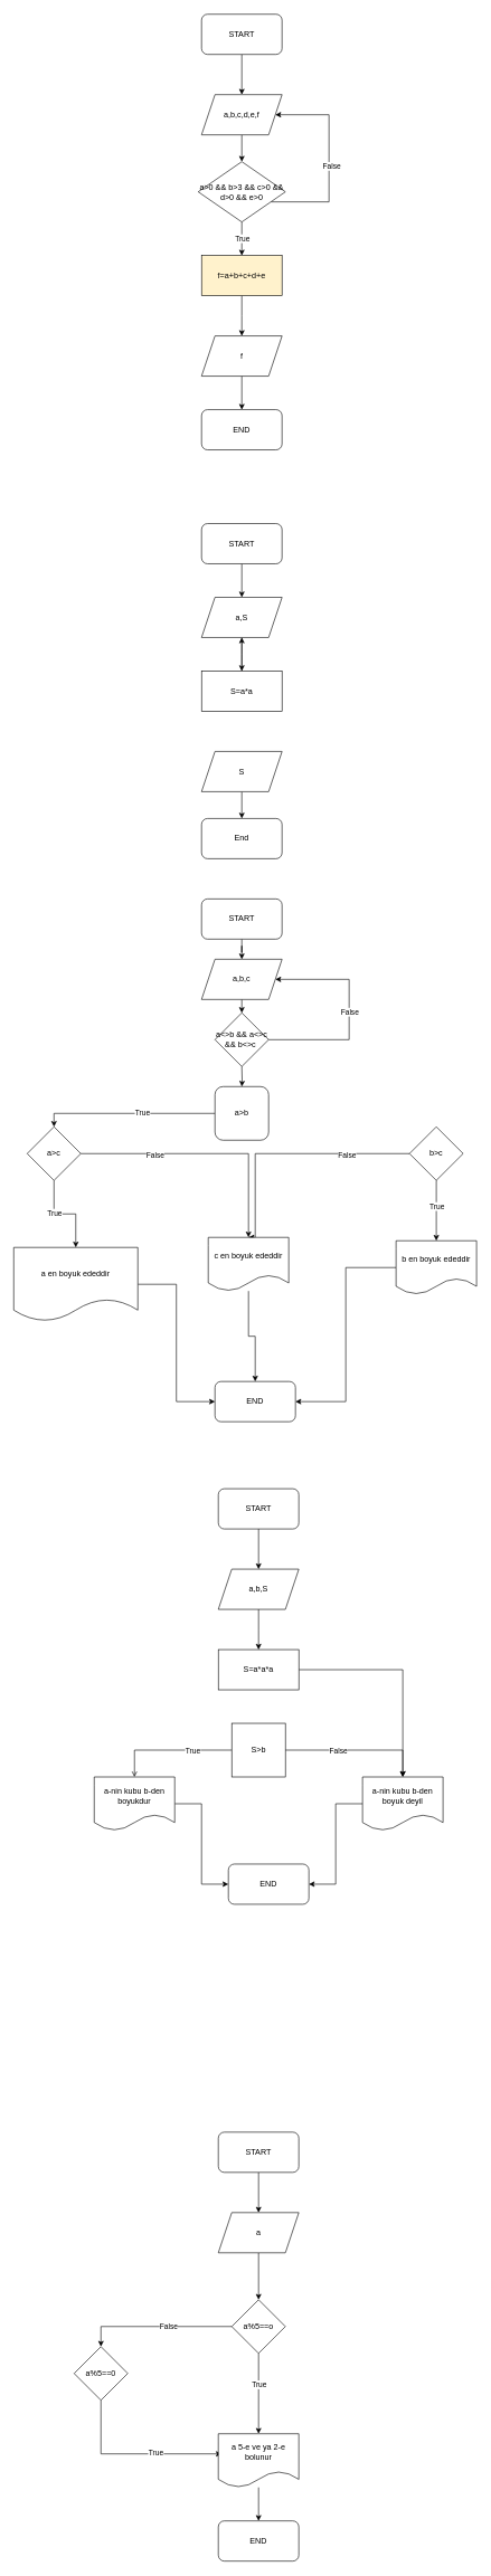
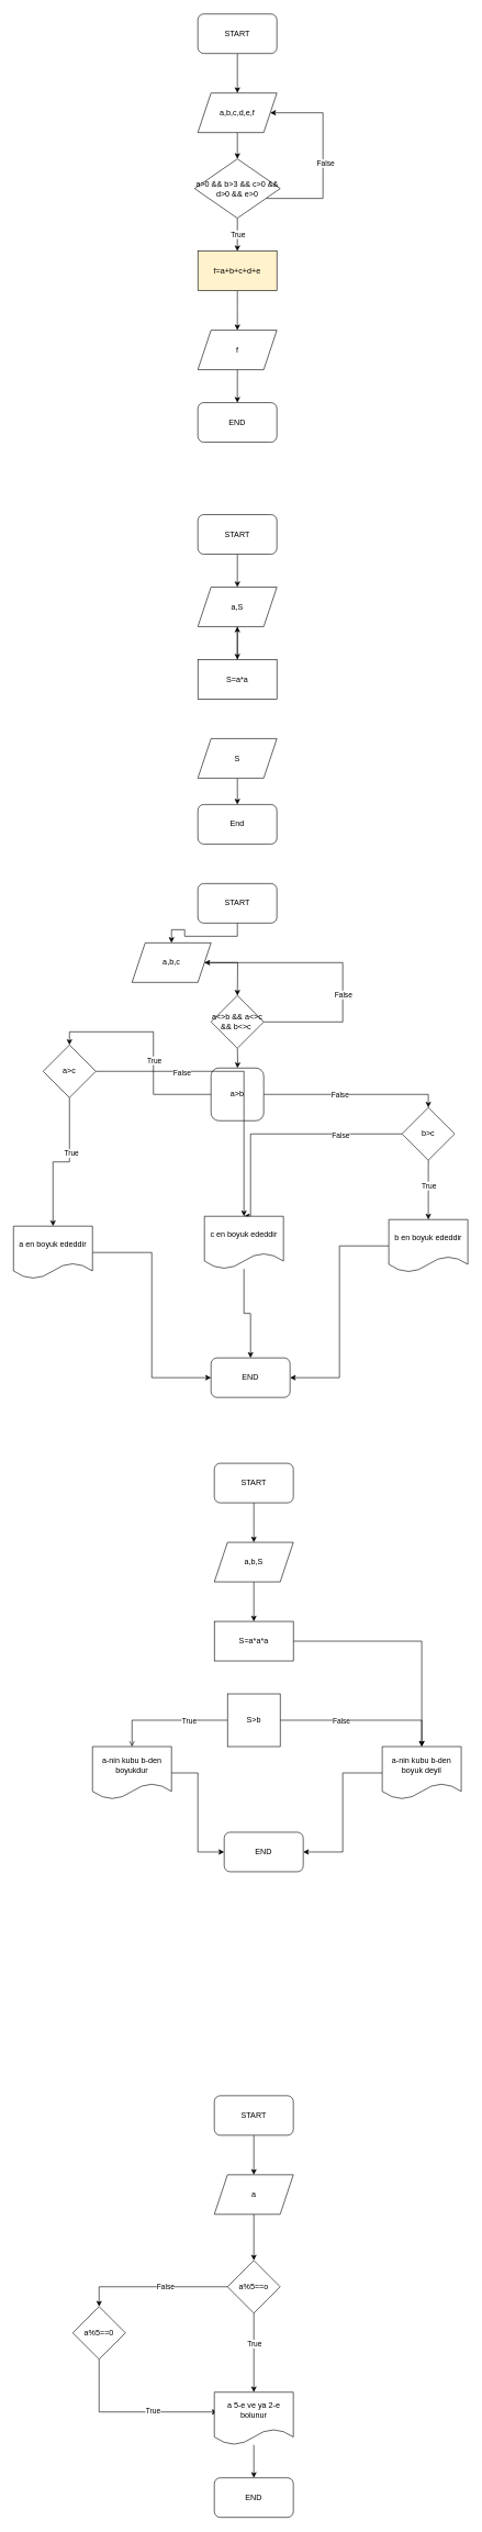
  <mxCell id="0" />
  <mxCell id="1" parent="0" />
  <mxCell id="2" style="edgeStyle=orthogonalEdgeStyle;rounded=0;orthogonalLoop=1;jettySize=auto;html=1;entryX=0.5;entryY=0;entryDx=0;entryDy=0;" edge="1" parent="1" source="3" target="5"><mxGeometry relative="1" as="geometry" /></mxCell>
  <mxCell id="3" value="START" style="rounded=1;whiteSpace=wrap;html=1;" vertex="1" parent="1"><mxGeometry x="300" y="20" width="120" height="60" as="geometry" /></mxCell>
  <mxCell id="4" value="" style="edgeStyle=orthogonalEdgeStyle;rounded=0;orthogonalLoop=1;jettySize=auto;html=1;" edge="1" parent="1" source="5" target="10"><mxGeometry relative="1" as="geometry" /></mxCell>
  <mxCell id="5" value="a,b,c,d,e,f" style="shape=parallelogram;perimeter=parallelogramPerimeter;whiteSpace=wrap;html=1;fixedSize=1;" vertex="1" parent="1"><mxGeometry x="300" y="140" width="120" height="60" as="geometry" /></mxCell>
  <mxCell id="6" style="edgeStyle=orthogonalEdgeStyle;rounded=0;orthogonalLoop=1;jettySize=auto;html=1;entryX=1;entryY=0.5;entryDx=0;entryDy=0;" edge="1" parent="1" source="10" target="5"><mxGeometry relative="1" as="geometry"><mxPoint x="480" y="220" as="targetPoint" /><Array as="points"><mxPoint x="490" y="300" /><mxPoint x="490" y="170" /></Array></mxGeometry></mxCell>
  <mxCell id="7" value="False" style="edgeLabel;html=1;align=center;verticalAlign=middle;resizable=0;points=[];" vertex="1" connectable="0" parent="6"><mxGeometry x="-0.05" y="-2" relative="1" as="geometry"><mxPoint x="1" y="1" as="offset" /></mxGeometry></mxCell>
  <mxCell id="8" style="edgeStyle=orthogonalEdgeStyle;rounded=0;orthogonalLoop=1;jettySize=auto;html=1;exitX=0.5;exitY=1;exitDx=0;exitDy=0;entryX=0.5;entryY=0;entryDx=0;entryDy=0;" edge="1" parent="1" source="10" target="12"><mxGeometry relative="1" as="geometry" /></mxCell>
  <mxCell id="9" value="True" style="edgeLabel;html=1;align=center;verticalAlign=middle;resizable=0;points=[];" vertex="1" connectable="0" parent="8"><mxGeometry x="-0.04" relative="1" as="geometry"><mxPoint as="offset" /></mxGeometry></mxCell>
  <mxCell id="10" value="a&amp;gt;0 &amp;amp;&amp;amp; b&amp;gt;3 &amp;amp;&amp;amp; c&amp;gt;0 &amp;amp;&amp;amp; d&amp;gt;0 &amp;amp;&amp;amp; e&amp;gt;0" style="rhombus;whiteSpace=wrap;html=1;" vertex="1" parent="1"><mxGeometry x="295" y="240" width="130" height="90" as="geometry" /></mxCell>
  <mxCell id="11" style="edgeStyle=orthogonalEdgeStyle;rounded=0;orthogonalLoop=1;jettySize=auto;html=1;" edge="1" parent="1" source="12"><mxGeometry relative="1" as="geometry"><mxPoint x="360" y="500" as="targetPoint" /></mxGeometry></mxCell>
  <mxCell id="12" value="f=a+b+c+d+e" style="rounded=0;whiteSpace=wrap;html=1;fillColor=#fff2cc;" vertex="1" parent="1"><mxGeometry x="300" y="380" width="120" height="60" as="geometry" /></mxCell>
  <mxCell id="13" style="edgeStyle=orthogonalEdgeStyle;rounded=0;orthogonalLoop=1;jettySize=auto;html=1;entryX=0.5;entryY=0;entryDx=0;entryDy=0;" edge="1" parent="1" source="14" target="15"><mxGeometry relative="1" as="geometry" /></mxCell>
  <mxCell id="14" value="f" style="shape=parallelogram;perimeter=parallelogramPerimeter;whiteSpace=wrap;html=1;fixedSize=1;" vertex="1" parent="1"><mxGeometry x="300" y="500" width="120" height="60" as="geometry" /></mxCell>
  <mxCell id="15" value="END" style="rounded=1;whiteSpace=wrap;html=1;" vertex="1" parent="1"><mxGeometry x="300" y="610" width="120" height="60" as="geometry" /></mxCell>
  <mxCell id="16" value="" style="edgeStyle=orthogonalEdgeStyle;rounded=0;orthogonalLoop=1;jettySize=auto;html=1;" edge="1" parent="1" source="17" target="19"><mxGeometry relative="1" as="geometry" /></mxCell>
  <mxCell id="17" value="START" style="rounded=1;whiteSpace=wrap;html=1;" vertex="1" parent="1"><mxGeometry x="300" y="780" width="120" height="60" as="geometry" /></mxCell>
  <mxCell id="18" value="" style="edgeStyle=orthogonalEdgeStyle;rounded=0;orthogonalLoop=1;jettySize=auto;html=1;" edge="1" parent="1" source="19"><mxGeometry relative="1" as="geometry"><mxPoint x="360" y="1000" as="targetPoint" /></mxGeometry></mxCell>
  <mxCell id="19" value="a,S" style="shape=parallelogram;perimeter=parallelogramPerimeter;whiteSpace=wrap;html=1;fixedSize=1;" vertex="1" parent="1"><mxGeometry x="300" y="890" width="120" height="60" as="geometry" /></mxCell>
  <mxCell id="20" value="" style="edgeStyle=orthogonalEdgeStyle;rounded=0;orthogonalLoop=1;jettySize=auto;html=1;" edge="1" parent="1" source="21" target="19"><mxGeometry relative="1" as="geometry" /></mxCell>
  <mxCell id="21" value="S=a*a" style="rounded=0;whiteSpace=wrap;html=1;" vertex="1" parent="1"><mxGeometry x="300" y="1000" width="120" height="60" as="geometry" /></mxCell>
  <mxCell id="22" value="" style="edgeStyle=orthogonalEdgeStyle;rounded=0;orthogonalLoop=1;jettySize=auto;html=1;" edge="1" parent="1" source="23" target="24"><mxGeometry relative="1" as="geometry" /></mxCell>
  <mxCell id="23" value="S" style="shape=parallelogram;perimeter=parallelogramPerimeter;whiteSpace=wrap;html=1;fixedSize=1;" vertex="1" parent="1"><mxGeometry x="300" y="1120" width="120" height="60" as="geometry" /></mxCell>
  <mxCell id="24" value="End" style="rounded=1;whiteSpace=wrap;html=1;" vertex="1" parent="1"><mxGeometry x="300" y="1220" width="120" height="60" as="geometry" /></mxCell>
  <mxCell id="25" value="" style="edgeStyle=orthogonalEdgeStyle;rounded=0;orthogonalLoop=1;jettySize=auto;html=1;" edge="1" parent="1" source="26" target="28"><mxGeometry relative="1" as="geometry" /></mxCell>
  <mxCell id="26" value="START" style="rounded=1;whiteSpace=wrap;html=1;" vertex="1" parent="1"><mxGeometry x="300" y="1340" width="120" height="60" as="geometry" /></mxCell>
  <mxCell id="27" value="" style="edgeStyle=orthogonalEdgeStyle;rounded=0;orthogonalLoop=1;jettySize=auto;html=1;" edge="1" parent="1" source="28"><mxGeometry relative="1" as="geometry"><mxPoint x="360" y="1510" as="targetPoint" /></mxGeometry></mxCell>
- <mxCell id="28" value="a,b,c" style="shape=parallelogram;perimeter=parallelogramPerimeter;whiteSpace=wrap;html=1;fixedSize=1;" vertex="1" parent="1"><mxGeometry x="300" y="1430" width="120" height="60" as="geometry" /></mxCell>
+ <mxCell id="28" value="a,b,c" style="shape=parallelogram;perimeter=parallelogramPerimeter;whiteSpace=wrap;html=1;fixedSize=1;" vertex="1" parent="1"><mxGeometry x="200" y="1430" width="120" height="60" as="geometry" /></mxCell>
  <mxCell id="29" style="edgeStyle=orthogonalEdgeStyle;rounded=0;orthogonalLoop=1;jettySize=auto;html=1;exitX=0;exitY=0.5;exitDx=0;exitDy=0;entryX=0.5;entryY=0;entryDx=0;entryDy=0;" edge="1" parent="1" source="33" target="38"><mxGeometry relative="1" as="geometry" /></mxCell>
  <mxCell id="30" value="True" style="edgeLabel;html=1;align=center;verticalAlign=middle;resizable=0;points=[];" vertex="1" connectable="0" parent="29"><mxGeometry x="-0.159" y="-1" relative="1" as="geometry"><mxPoint as="offset" /></mxGeometry></mxCell>
+ <mxCell id="31" style="edgeStyle=orthogonalEdgeStyle;rounded=0;orthogonalLoop=1;jettySize=auto;html=1;exitX=1;exitY=0.5;exitDx=0;exitDy=0;entryX=0.5;entryY=0;entryDx=0;entryDy=0;" edge="1" parent="1" source="33" target="43"><mxGeometry relative="1" as="geometry" /></mxCell>
+ <mxCell id="32" value="False" style="edgeLabel;html=1;align=center;verticalAlign=middle;resizable=0;points=[];" vertex="1" connectable="0" parent="31"><mxGeometry x="-0.148" relative="1" as="geometry"><mxPoint as="offset" /></mxGeometry></mxCell>
  <mxCell id="33" value="a&amp;gt;b" style="whiteSpace=wrap;html=1;rounded=1;" vertex="1" parent="1"><mxGeometry x="320" y="1620" width="80" height="80" as="geometry" /></mxCell>
  <mxCell id="34" value="" style="edgeStyle=orthogonalEdgeStyle;rounded=0;orthogonalLoop=1;jettySize=auto;html=1;" edge="1" parent="1" source="38" target="45"><mxGeometry relative="1" as="geometry" /></mxCell>
  <mxCell id="35" value="True" style="edgeLabel;html=1;align=center;verticalAlign=middle;resizable=0;points=[];" vertex="1" connectable="0" parent="34"><mxGeometry x="-0.24" y="2" relative="1" as="geometry"><mxPoint as="offset" /></mxGeometry></mxCell>
  <mxCell id="36" style="edgeStyle=orthogonalEdgeStyle;rounded=0;orthogonalLoop=1;jettySize=auto;html=1;entryX=0.5;entryY=0;entryDx=0;entryDy=0;" edge="1" parent="1" source="38" target="47"><mxGeometry relative="1" as="geometry" /></mxCell>
  <mxCell id="37" value="False" style="edgeLabel;html=1;align=center;verticalAlign=middle;resizable=0;points=[];" vertex="1" connectable="0" parent="36"><mxGeometry x="-0.421" y="-2" relative="1" as="geometry"><mxPoint x="1" as="offset" /></mxGeometry></mxCell>
- <mxCell id="38" value="a&amp;gt;c" style="rhombus;whiteSpace=wrap;html=1;" vertex="1" parent="1"><mxGeometry x="40" y="1680" width="80" height="80" as="geometry" /></mxCell>
+ <mxCell id="38" value="a&amp;gt;c" style="rhombus;whiteSpace=wrap;html=1;" vertex="1" parent="1"><mxGeometry x="65" y="1585" width="80" height="80" as="geometry" /></mxCell>
  <mxCell id="39" style="edgeStyle=orthogonalEdgeStyle;rounded=0;orthogonalLoop=1;jettySize=auto;html=1;entryX=0.5;entryY=0;entryDx=0;entryDy=0;" edge="1" parent="1" source="43" target="47"><mxGeometry relative="1" as="geometry"><Array as="points"><mxPoint x="380" y="1720" /></Array></mxGeometry></mxCell>
  <mxCell id="40" value="False" style="edgeLabel;html=1;align=center;verticalAlign=middle;resizable=0;points=[];" vertex="1" connectable="0" parent="39"><mxGeometry x="-0.479" y="2" relative="1" as="geometry"><mxPoint x="1" as="offset" /></mxGeometry></mxCell>
  <mxCell id="41" style="edgeStyle=orthogonalEdgeStyle;rounded=0;orthogonalLoop=1;jettySize=auto;html=1;" edge="1" parent="1" source="43" target="49"><mxGeometry relative="1" as="geometry" /></mxCell>
  <mxCell id="42" value="True" style="edgeLabel;html=1;align=center;verticalAlign=middle;resizable=0;points=[];" vertex="1" connectable="0" parent="41"><mxGeometry x="-0.156" relative="1" as="geometry"><mxPoint as="offset" /></mxGeometry></mxCell>
  <mxCell id="43" value="b&amp;gt;c" style="rhombus;whiteSpace=wrap;html=1;" vertex="1" parent="1"><mxGeometry x="610" y="1680" width="80" height="80" as="geometry" /></mxCell>
  <mxCell id="44" style="edgeStyle=orthogonalEdgeStyle;rounded=0;orthogonalLoop=1;jettySize=auto;html=1;entryX=0;entryY=0.5;entryDx=0;entryDy=0;" edge="1" parent="1" source="45" target="50"><mxGeometry relative="1" as="geometry" /></mxCell>
- <mxCell id="45" value="a en boyuk ededdir" style="shape=document;whiteSpace=wrap;html=1;boundedLbl=1;" vertex="1" parent="1"><mxGeometry x="20" y="1860" width="185" height="110" as="geometry" /></mxCell>
+ <mxCell id="45" value="a en boyuk ededdir" style="shape=document;whiteSpace=wrap;html=1;boundedLbl=1;" vertex="1" parent="1"><mxGeometry x="20" y="1860" width="120" height="80" as="geometry" /></mxCell>
  <mxCell id="46" style="edgeStyle=orthogonalEdgeStyle;rounded=0;orthogonalLoop=1;jettySize=auto;html=1;" edge="1" parent="1" source="47" target="50"><mxGeometry relative="1" as="geometry" /></mxCell>
  <mxCell id="47" value="c en boyuk ededdir" style="shape=document;whiteSpace=wrap;html=1;boundedLbl=1;" vertex="1" parent="1"><mxGeometry x="310" y="1845" width="120" height="80" as="geometry" /></mxCell>
  <mxCell id="48" style="edgeStyle=orthogonalEdgeStyle;rounded=0;orthogonalLoop=1;jettySize=auto;html=1;entryX=1;entryY=0.5;entryDx=0;entryDy=0;" edge="1" parent="1" source="49" target="50"><mxGeometry relative="1" as="geometry" /></mxCell>
  <mxCell id="49" value="b en boyuk ededdir" style="shape=document;whiteSpace=wrap;html=1;boundedLbl=1;" vertex="1" parent="1"><mxGeometry x="590" y="1850" width="120" height="80" as="geometry" /></mxCell>
  <mxCell id="50" value="END" style="rounded=1;whiteSpace=wrap;html=1;" vertex="1" parent="1"><mxGeometry x="320" y="2060" width="120" height="60" as="geometry" /></mxCell>
  <mxCell id="51" style="edgeStyle=orthogonalEdgeStyle;rounded=0;orthogonalLoop=1;jettySize=auto;html=1;" edge="1" parent="1" source="52" target="54"><mxGeometry relative="1" as="geometry" /></mxCell>
  <mxCell id="52" value="START" style="rounded=1;whiteSpace=wrap;html=1;" vertex="1" parent="1"><mxGeometry x="325" y="2220" width="120" height="60" as="geometry" /></mxCell>
  <mxCell id="53" value="" style="edgeStyle=orthogonalEdgeStyle;rounded=0;orthogonalLoop=1;jettySize=auto;html=1;" edge="1" parent="1" source="54"><mxGeometry relative="1" as="geometry"><mxPoint x="385" y="2460" as="targetPoint" /></mxGeometry></mxCell>
  <mxCell id="54" value="a,b,S" style="shape=parallelogram;perimeter=parallelogramPerimeter;whiteSpace=wrap;html=1;fixedSize=1;" vertex="1" parent="1"><mxGeometry x="325" y="2340" width="120" height="60" as="geometry" /></mxCell>
  <mxCell id="55" value="" style="edgeStyle=orthogonalEdgeStyle;rounded=0;orthogonalLoop=1;jettySize=auto;html=1;" edge="1" parent="1" source="56" target="58"><mxGeometry relative="1" as="geometry" /></mxCell>
  <mxCell id="56" value="START" style="rounded=1;whiteSpace=wrap;html=1;" vertex="1" parent="1"><mxGeometry x="325" y="3180" width="120" height="60" as="geometry" /></mxCell>
  <mxCell id="57" value="" style="edgeStyle=orthogonalEdgeStyle;rounded=0;orthogonalLoop=1;jettySize=auto;html=1;" edge="1" parent="1" source="58" target="63"><mxGeometry relative="1" as="geometry" /></mxCell>
  <mxCell id="58" value="a" style="shape=parallelogram;perimeter=parallelogramPerimeter;whiteSpace=wrap;html=1;fixedSize=1;" vertex="1" parent="1"><mxGeometry x="325" y="3300" width="120" height="60" as="geometry" /></mxCell>
  <mxCell id="59" style="edgeStyle=orthogonalEdgeStyle;rounded=0;orthogonalLoop=1;jettySize=auto;html=1;entryX=0.5;entryY=0;entryDx=0;entryDy=0;" edge="1" parent="1" source="63" target="69"><mxGeometry relative="1" as="geometry"><mxPoint x="390" y="3600" as="targetPoint" /><Array as="points" /></mxGeometry></mxCell>
  <mxCell id="60" value="True" style="edgeLabel;html=1;align=center;verticalAlign=middle;resizable=0;points=[];" vertex="1" connectable="0" parent="59"><mxGeometry x="-0.233" relative="1" as="geometry"><mxPoint as="offset" /></mxGeometry></mxCell>
  <mxCell id="61" style="edgeStyle=orthogonalEdgeStyle;rounded=0;orthogonalLoop=1;jettySize=auto;html=1;entryX=0.5;entryY=0;entryDx=0;entryDy=0;" edge="1" parent="1" source="63" target="67"><mxGeometry relative="1" as="geometry" /></mxCell>
  <mxCell id="62" value="False" style="edgeLabel;html=1;align=center;verticalAlign=middle;resizable=0;points=[];" vertex="1" connectable="0" parent="61"><mxGeometry x="-0.151" y="-1" relative="1" as="geometry"><mxPoint x="1" as="offset" /></mxGeometry></mxCell>
  <mxCell id="63" value="a%5==o" style="rhombus;whiteSpace=wrap;html=1;" vertex="1" parent="1"><mxGeometry x="345" y="3430" width="80" height="80" as="geometry" /></mxCell>
  <mxCell id="64" value="END" style="rounded=1;whiteSpace=wrap;html=1;" vertex="1" parent="1"><mxGeometry x="325" y="3760" width="120" height="60" as="geometry" /></mxCell>
  <mxCell id="65" style="edgeStyle=orthogonalEdgeStyle;rounded=0;orthogonalLoop=1;jettySize=auto;html=1;entryX=0.042;entryY=0.375;entryDx=0;entryDy=0;entryPerimeter=0;" edge="1" parent="1" source="67" target="69"><mxGeometry relative="1" as="geometry"><mxPoint x="300" y="3670" as="targetPoint" /><Array as="points"><mxPoint x="150" y="3660" /></Array></mxGeometry></mxCell>
  <mxCell id="66" value="True" style="edgeLabel;html=1;align=center;verticalAlign=middle;resizable=0;points=[];" vertex="1" connectable="0" parent="65"><mxGeometry x="0.235" y="2" relative="1" as="geometry"><mxPoint as="offset" /></mxGeometry></mxCell>
  <mxCell id="67" value="a%5==0" style="rhombus;whiteSpace=wrap;html=1;" vertex="1" parent="1"><mxGeometry x="110" y="3500" width="80" height="80" as="geometry" /></mxCell>
  <mxCell id="68" style="edgeStyle=orthogonalEdgeStyle;rounded=0;orthogonalLoop=1;jettySize=auto;html=1;" edge="1" parent="1" source="69" target="64"><mxGeometry relative="1" as="geometry" /></mxCell>
  <mxCell id="69" value="a 5-e ve ya 2-e bolunur" style="shape=document;whiteSpace=wrap;html=1;boundedLbl=1;" vertex="1" parent="1"><mxGeometry x="325" y="3630" width="120" height="80" as="geometry" /></mxCell>
  <mxCell id="70" value="" style="edgeStyle=orthogonalEdgeStyle;rounded=0;orthogonalLoop=1;jettySize=auto;html=1;" edge="1" parent="1" target="33"><mxGeometry relative="1" as="geometry"><mxPoint x="360" y="1590" as="sourcePoint" /></mxGeometry></mxCell>
  <mxCell id="71" value="" style="endArrow=classic;html=1;rounded=0;" edge="1" parent="1" target="28"><mxGeometry width="50" height="50" relative="1" as="geometry"><mxPoint x="520" y="1460" as="sourcePoint" /><mxPoint x="510" y="1420" as="targetPoint" /></mxGeometry></mxCell>
  <mxCell id="72" value="" style="endArrow=none;html=1;rounded=0;exitX=1;exitY=0.5;exitDx=0;exitDy=0;" edge="1" parent="1"><mxGeometry width="50" height="50" relative="1" as="geometry"><mxPoint x="400" y="1550" as="sourcePoint" /><mxPoint x="520" y="1550" as="targetPoint" /></mxGeometry></mxCell>
  <mxCell id="73" value="" style="endArrow=none;html=1;rounded=0;" edge="1" parent="1"><mxGeometry width="50" height="50" relative="1" as="geometry"><mxPoint x="520" y="1550" as="sourcePoint" /><mxPoint x="520" y="1460" as="targetPoint" /></mxGeometry></mxCell>
  <mxCell id="74" value="False" style="edgeLabel;html=1;align=center;verticalAlign=middle;resizable=0;points=[];" vertex="1" connectable="0" parent="73"><mxGeometry x="-0.067" y="1" relative="1" as="geometry"><mxPoint x="1" as="offset" /></mxGeometry></mxCell>
  <mxCell id="75" value="a&amp;lt;&amp;gt;b &amp;amp;&amp;amp; a&amp;lt;&amp;gt;c &amp;amp;&amp;amp; b&amp;lt;&amp;gt;c&amp;nbsp;" style="rhombus;whiteSpace=wrap;html=1;" vertex="1" parent="1"><mxGeometry x="320" y="1510" width="80" height="80" as="geometry" /></mxCell>
  <mxCell id="76" value="" style="edgeStyle=orthogonalEdgeStyle;rounded=0;orthogonalLoop=1;jettySize=auto;html=1;" edge="1" parent="1" source="77" target="86"><mxGeometry relative="1" as="geometry" /></mxCell>
  <mxCell id="77" value="S=a*a*a" style="rounded=0;whiteSpace=wrap;html=1;" vertex="1" parent="1"><mxGeometry x="325" y="2460" width="120" height="60" as="geometry" /></mxCell>
  <mxCell id="78" style="edgeStyle=orthogonalEdgeStyle;rounded=0;orthogonalLoop=1;jettySize=auto;html=1;entryX=0.5;entryY=0;entryDx=0;entryDy=0;endArrow=open;" edge="1" parent="1" source="82" target="84"><mxGeometry relative="1" as="geometry" /></mxCell>
  <mxCell id="79" value="True" style="edgeLabel;html=1;align=center;verticalAlign=middle;resizable=0;points=[];" vertex="1" connectable="0" parent="78"><mxGeometry x="-0.357" relative="1" as="geometry"><mxPoint as="offset" /></mxGeometry></mxCell>
  <mxCell id="80" style="edgeStyle=orthogonalEdgeStyle;rounded=0;orthogonalLoop=1;jettySize=auto;html=1;entryX=0.5;entryY=0;entryDx=0;entryDy=0;" edge="1" parent="1" source="82" target="86"><mxGeometry relative="1" as="geometry" /></mxCell>
  <mxCell id="81" value="False" style="edgeLabel;html=1;align=center;verticalAlign=middle;resizable=0;points=[];" vertex="1" connectable="0" parent="80"><mxGeometry x="-0.277" relative="1" as="geometry"><mxPoint as="offset" /></mxGeometry></mxCell>
  <mxCell id="82" value="S&amp;gt;b" style="whiteSpace=wrap;html=1;rounded=0;" vertex="1" parent="1"><mxGeometry x="345" y="2570" width="80" height="80" as="geometry" /></mxCell>
  <mxCell id="83" style="edgeStyle=orthogonalEdgeStyle;rounded=0;orthogonalLoop=1;jettySize=auto;html=1;entryX=0;entryY=0.5;entryDx=0;entryDy=0;" edge="1" parent="1" source="84" target="87"><mxGeometry relative="1" as="geometry" /></mxCell>
  <mxCell id="84" value="a-nin kubu b-den boyukdur" style="shape=document;whiteSpace=wrap;html=1;boundedLbl=1;" vertex="1" parent="1"><mxGeometry x="140" y="2650" width="120" height="80" as="geometry" /></mxCell>
  <mxCell id="85" style="edgeStyle=orthogonalEdgeStyle;rounded=0;orthogonalLoop=1;jettySize=auto;html=1;entryX=1;entryY=0.5;entryDx=0;entryDy=0;" edge="1" parent="1" source="86" target="87"><mxGeometry relative="1" as="geometry" /></mxCell>
- <mxCell id="86" value="a-nin kubu b-den boyuk deyil" style="shape=document;whiteSpace=wrap;html=1;boundedLbl=1;" vertex="1" parent="1"><mxGeometry x="540" y="2650" width="120" height="80" as="geometry" /></mxCell>
+ <mxCell id="86" value="a-nin kubu b-den boyuk deyil" style="shape=document;whiteSpace=wrap;html=1;boundedLbl=1;" vertex="1" parent="1"><mxGeometry x="580" y="2650" width="120" height="80" as="geometry" /></mxCell>
  <mxCell id="87" value="END" style="rounded=1;whiteSpace=wrap;html=1;" vertex="1" parent="1"><mxGeometry x="340" y="2780" width="120" height="60" as="geometry" /></mxCell>
